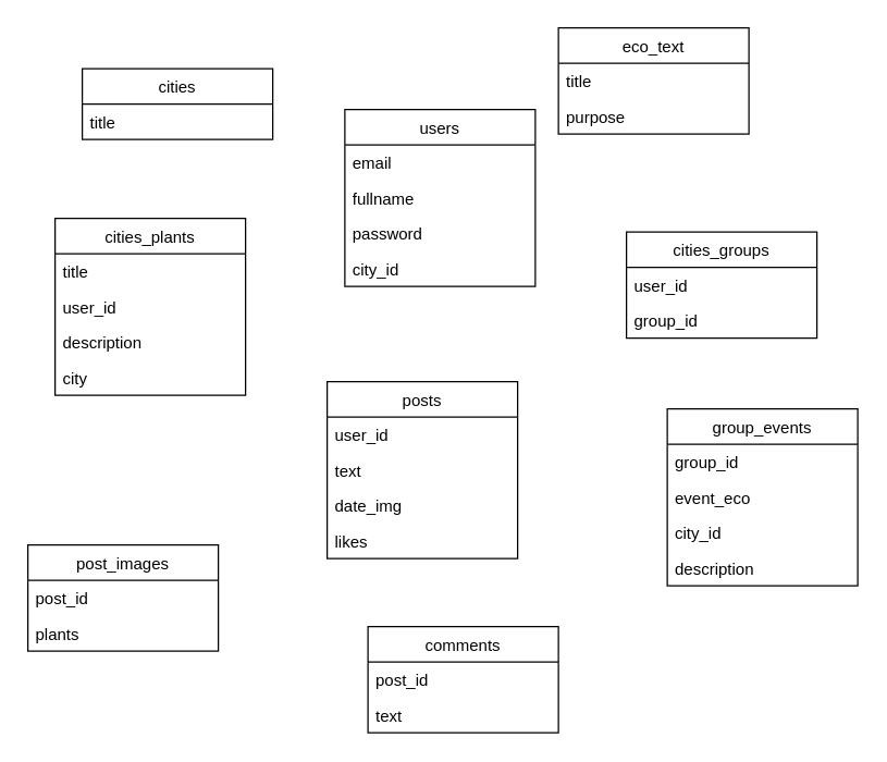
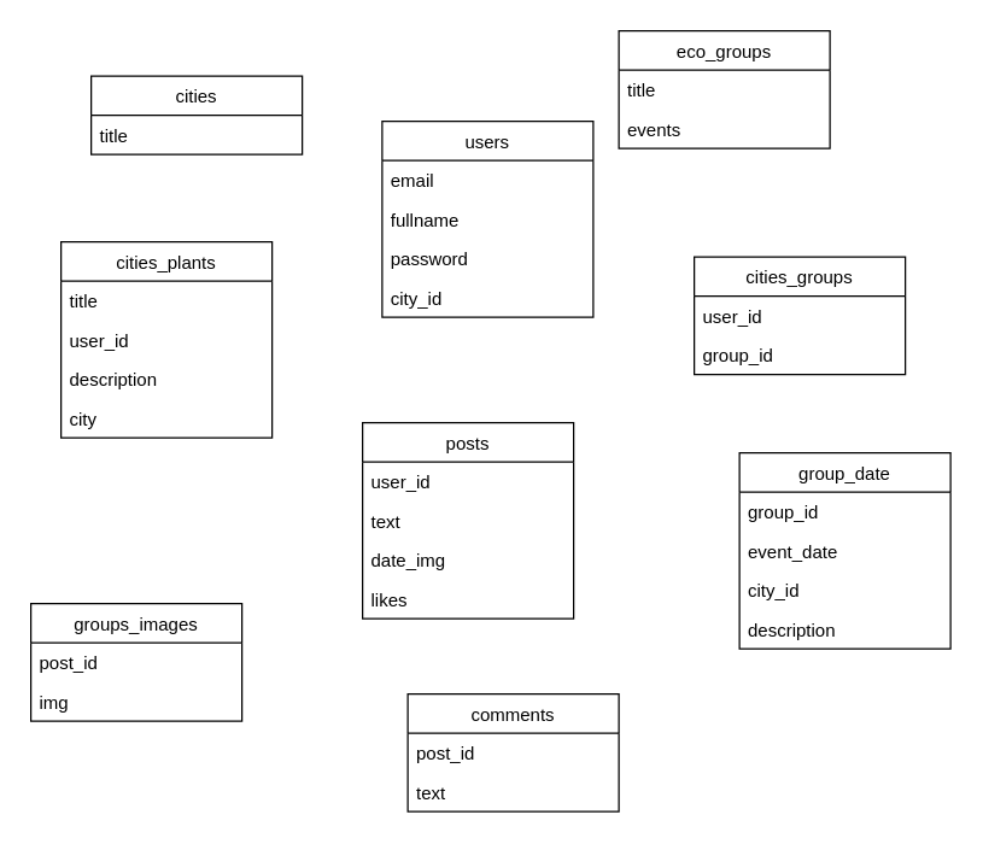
  <mxCell id="0" />
  <mxCell id="1" parent="0" />
  <mxCell id="2" value="users" style="swimlane;fontStyle=0;childLayout=stackLayout;horizontal=1;startSize=26;fillColor=none;horizontalStack=0;resizeParent=1;resizeParentMax=0;resizeLast=0;collapsible=1;marginBottom=0;" vertex="1" parent="1"><mxGeometry x="253" y="80" width="140" height="130" as="geometry" /></mxCell>
  <mxCell id="3" value="email" style="text;strokeColor=none;fillColor=none;align=left;verticalAlign=top;spacingLeft=4;spacingRight=4;overflow=hidden;rotatable=0;points=[[0,0.5],[1,0.5]];portConstraint=eastwest;" vertex="1" parent="2"><mxGeometry y="26" width="140" height="26" as="geometry" /></mxCell>
  <mxCell id="4" value="fullname" style="text;strokeColor=none;fillColor=none;align=left;verticalAlign=top;spacingLeft=4;spacingRight=4;overflow=hidden;rotatable=0;points=[[0,0.5],[1,0.5]];portConstraint=eastwest;" vertex="1" parent="2"><mxGeometry y="52" width="140" height="26" as="geometry" /></mxCell>
  <mxCell id="5" value="password" style="text;strokeColor=none;fillColor=none;align=left;verticalAlign=top;spacingLeft=4;spacingRight=4;overflow=hidden;rotatable=0;points=[[0,0.5],[1,0.5]];portConstraint=eastwest;" vertex="1" parent="2"><mxGeometry y="78" width="140" height="26" as="geometry" /></mxCell>
  <mxCell id="6" value="city_id" style="text;strokeColor=none;fillColor=none;align=left;verticalAlign=top;spacingLeft=4;spacingRight=4;overflow=hidden;rotatable=0;points=[[0,0.5],[1,0.5]];portConstraint=eastwest;" vertex="1" parent="2"><mxGeometry y="104" width="140" height="26" as="geometry" /></mxCell>
  <mxCell id="7" value="cities" style="swimlane;fontStyle=0;childLayout=stackLayout;horizontal=1;startSize=26;fillColor=none;horizontalStack=0;resizeParent=1;resizeParentMax=0;resizeLast=0;collapsible=1;marginBottom=0;" vertex="1" parent="1"><mxGeometry x="60" y="50" width="140" height="52" as="geometry" /></mxCell>
  <mxCell id="8" value="title" style="text;strokeColor=none;fillColor=none;align=left;verticalAlign=top;spacingLeft=4;spacingRight=4;overflow=hidden;rotatable=0;points=[[0,0.5],[1,0.5]];portConstraint=eastwest;" vertex="1" parent="7"><mxGeometry y="26" width="140" height="26" as="geometry" /></mxCell>
  <mxCell id="9" value="cities_plants" style="swimlane;fontStyle=0;childLayout=stackLayout;horizontal=1;startSize=26;fillColor=none;horizontalStack=0;resizeParent=1;resizeParentMax=0;resizeLast=0;collapsible=1;marginBottom=0;" vertex="1" parent="1"><mxGeometry x="40" y="160" width="140" height="130" as="geometry" /></mxCell>
  <mxCell id="10" value="title" style="text;strokeColor=none;fillColor=none;align=left;verticalAlign=top;spacingLeft=4;spacingRight=4;overflow=hidden;rotatable=0;points=[[0,0.5],[1,0.5]];portConstraint=eastwest;" vertex="1" parent="9"><mxGeometry y="26" width="140" height="26" as="geometry" /></mxCell>
  <mxCell id="11" value="user_id" style="text;strokeColor=none;fillColor=none;align=left;verticalAlign=top;spacingLeft=4;spacingRight=4;overflow=hidden;rotatable=0;points=[[0,0.5],[1,0.5]];portConstraint=eastwest;" vertex="1" parent="9"><mxGeometry y="52" width="140" height="26" as="geometry" /></mxCell>
  <mxCell id="12" value="description" style="text;strokeColor=none;fillColor=none;align=left;verticalAlign=top;spacingLeft=4;spacingRight=4;overflow=hidden;rotatable=0;points=[[0,0.5],[1,0.5]];portConstraint=eastwest;" vertex="1" parent="9"><mxGeometry y="78" width="140" height="26" as="geometry" /></mxCell>
  <mxCell id="13" value="city" style="text;strokeColor=none;fillColor=none;align=left;verticalAlign=top;spacingLeft=4;spacingRight=4;overflow=hidden;rotatable=0;points=[[0,0.5],[1,0.5]];portConstraint=eastwest;" vertex="1" parent="9"><mxGeometry y="104" width="140" height="26" as="geometry" /></mxCell>
- <mxCell id="14" value="eco_text" style="swimlane;fontStyle=0;childLayout=stackLayout;horizontal=1;startSize=26;fillColor=none;horizontalStack=0;resizeParent=1;resizeParentMax=0;resizeLast=0;collapsible=1;marginBottom=0;" vertex="1" parent="1"><mxGeometry x="410" y="20" width="140" height="78" as="geometry" /></mxCell>
+ <mxCell id="14" value="eco_groups" style="swimlane;fontStyle=0;childLayout=stackLayout;horizontal=1;startSize=26;fillColor=none;horizontalStack=0;resizeParent=1;resizeParentMax=0;resizeLast=0;collapsible=1;marginBottom=0;" vertex="1" parent="1"><mxGeometry x="410" y="20" width="140" height="78" as="geometry" /></mxCell>
  <mxCell id="15" value="title" style="text;strokeColor=none;fillColor=none;align=left;verticalAlign=top;spacingLeft=4;spacingRight=4;overflow=hidden;rotatable=0;points=[[0,0.5],[1,0.5]];portConstraint=eastwest;" vertex="1" parent="14"><mxGeometry y="26" width="140" height="26" as="geometry" /></mxCell>
- <mxCell id="16" value="purpose" style="text;strokeColor=none;fillColor=none;align=left;verticalAlign=top;spacingLeft=4;spacingRight=4;overflow=hidden;rotatable=0;points=[[0,0.5],[1,0.5]];portConstraint=eastwest;" vertex="1" parent="14"><mxGeometry y="52" width="140" height="26" as="geometry" /></mxCell>
+ <mxCell id="16" value="events" style="text;strokeColor=none;fillColor=none;align=left;verticalAlign=top;spacingLeft=4;spacingRight=4;overflow=hidden;rotatable=0;points=[[0,0.5],[1,0.5]];portConstraint=eastwest;" vertex="1" parent="14"><mxGeometry y="52" width="140" height="26" as="geometry" /></mxCell>
  <mxCell id="17" value="cities_groups" style="swimlane;fontStyle=0;childLayout=stackLayout;horizontal=1;startSize=26;fillColor=none;horizontalStack=0;resizeParent=1;resizeParentMax=0;resizeLast=0;collapsible=1;marginBottom=0;" vertex="1" parent="1"><mxGeometry x="460" y="170" width="140" height="78" as="geometry" /></mxCell>
  <mxCell id="18" value="user_id" style="text;strokeColor=none;fillColor=none;align=left;verticalAlign=top;spacingLeft=4;spacingRight=4;overflow=hidden;rotatable=0;points=[[0,0.5],[1,0.5]];portConstraint=eastwest;" vertex="1" parent="17"><mxGeometry y="26" width="140" height="26" as="geometry" /></mxCell>
  <mxCell id="19" value="group_id" style="text;strokeColor=none;fillColor=none;align=left;verticalAlign=top;spacingLeft=4;spacingRight=4;overflow=hidden;rotatable=0;points=[[0,0.5],[1,0.5]];portConstraint=eastwest;" vertex="1" parent="17"><mxGeometry y="52" width="140" height="26" as="geometry" /></mxCell>
  <mxCell id="20" value="posts" style="swimlane;fontStyle=0;childLayout=stackLayout;horizontal=1;startSize=26;fillColor=none;horizontalStack=0;resizeParent=1;resizeParentMax=0;resizeLast=0;collapsible=1;marginBottom=0;" vertex="1" parent="1"><mxGeometry x="240" y="280" width="140" height="130" as="geometry" /></mxCell>
  <mxCell id="21" value="user_id" style="text;strokeColor=none;fillColor=none;align=left;verticalAlign=top;spacingLeft=4;spacingRight=4;overflow=hidden;rotatable=0;points=[[0,0.5],[1,0.5]];portConstraint=eastwest;" vertex="1" parent="20"><mxGeometry y="26" width="140" height="26" as="geometry" /></mxCell>
  <mxCell id="22" value="text" style="text;strokeColor=none;fillColor=none;align=left;verticalAlign=top;spacingLeft=4;spacingRight=4;overflow=hidden;rotatable=0;points=[[0,0.5],[1,0.5]];portConstraint=eastwest;" vertex="1" parent="20"><mxGeometry y="52" width="140" height="26" as="geometry" /></mxCell>
  <mxCell id="23" value="date_img" style="text;strokeColor=none;fillColor=none;align=left;verticalAlign=top;spacingLeft=4;spacingRight=4;overflow=hidden;rotatable=0;points=[[0,0.5],[1,0.5]];portConstraint=eastwest;" vertex="1" parent="20"><mxGeometry y="78" width="140" height="26" as="geometry" /></mxCell>
  <mxCell id="24" value="likes" style="text;strokeColor=none;fillColor=none;align=left;verticalAlign=top;spacingLeft=4;spacingRight=4;overflow=hidden;rotatable=0;points=[[0,0.5],[1,0.5]];portConstraint=eastwest;" vertex="1" parent="20"><mxGeometry y="104" width="140" height="26" as="geometry" /></mxCell>
- <mxCell id="25" value="group_events" style="swimlane;fontStyle=0;childLayout=stackLayout;horizontal=1;startSize=26;fillColor=none;horizontalStack=0;resizeParent=1;resizeParentMax=0;resizeLast=0;collapsible=1;marginBottom=0;" vertex="1" parent="1"><mxGeometry x="490" y="300" width="140" height="130" as="geometry" /></mxCell>
+ <mxCell id="25" value="group_date" style="swimlane;fontStyle=0;childLayout=stackLayout;horizontal=1;startSize=26;fillColor=none;horizontalStack=0;resizeParent=1;resizeParentMax=0;resizeLast=0;collapsible=1;marginBottom=0;" vertex="1" parent="1"><mxGeometry x="490" y="300" width="140" height="130" as="geometry" /></mxCell>
  <mxCell id="26" value="group_id" style="text;strokeColor=none;fillColor=none;align=left;verticalAlign=top;spacingLeft=4;spacingRight=4;overflow=hidden;rotatable=0;points=[[0,0.5],[1,0.5]];portConstraint=eastwest;" vertex="1" parent="25"><mxGeometry y="26" width="140" height="26" as="geometry" /></mxCell>
- <mxCell id="27" value="event_eco" style="text;strokeColor=none;fillColor=none;align=left;verticalAlign=top;spacingLeft=4;spacingRight=4;overflow=hidden;rotatable=0;points=[[0,0.5],[1,0.5]];portConstraint=eastwest;" vertex="1" parent="25"><mxGeometry y="52" width="140" height="26" as="geometry" /></mxCell>
+ <mxCell id="27" value="event_date" style="text;strokeColor=none;fillColor=none;align=left;verticalAlign=top;spacingLeft=4;spacingRight=4;overflow=hidden;rotatable=0;points=[[0,0.5],[1,0.5]];portConstraint=eastwest;" vertex="1" parent="25"><mxGeometry y="52" width="140" height="26" as="geometry" /></mxCell>
  <mxCell id="28" value="city_id" style="text;strokeColor=none;fillColor=none;align=left;verticalAlign=top;spacingLeft=4;spacingRight=4;overflow=hidden;rotatable=0;points=[[0,0.5],[1,0.5]];portConstraint=eastwest;" vertex="1" parent="25"><mxGeometry y="78" width="140" height="26" as="geometry" /></mxCell>
  <mxCell id="29" value="description" style="text;strokeColor=none;fillColor=none;align=left;verticalAlign=top;spacingLeft=4;spacingRight=4;overflow=hidden;rotatable=0;points=[[0,0.5],[1,0.5]];portConstraint=eastwest;" vertex="1" parent="25"><mxGeometry y="104" width="140" height="26" as="geometry" /></mxCell>
- <mxCell id="30" value="post_images" style="swimlane;fontStyle=0;childLayout=stackLayout;horizontal=1;startSize=26;fillColor=none;horizontalStack=0;resizeParent=1;resizeParentMax=0;resizeLast=0;collapsible=1;marginBottom=0;" vertex="1" parent="1"><mxGeometry x="20" y="400" width="140" height="78" as="geometry" /></mxCell>
+ <mxCell id="30" value="groups_images" style="swimlane;fontStyle=0;childLayout=stackLayout;horizontal=1;startSize=26;fillColor=none;horizontalStack=0;resizeParent=1;resizeParentMax=0;resizeLast=0;collapsible=1;marginBottom=0;" vertex="1" parent="1"><mxGeometry x="20" y="400" width="140" height="78" as="geometry" /></mxCell>
  <mxCell id="31" value="post_id" style="text;strokeColor=none;fillColor=none;align=left;verticalAlign=top;spacingLeft=4;spacingRight=4;overflow=hidden;rotatable=0;points=[[0,0.5],[1,0.5]];portConstraint=eastwest;" vertex="1" parent="30"><mxGeometry y="26" width="140" height="26" as="geometry" /></mxCell>
- <mxCell id="32" value="plants" style="text;strokeColor=none;fillColor=none;align=left;verticalAlign=top;spacingLeft=4;spacingRight=4;overflow=hidden;rotatable=0;points=[[0,0.5],[1,0.5]];portConstraint=eastwest;" vertex="1" parent="30"><mxGeometry y="52" width="140" height="26" as="geometry" /></mxCell>
+ <mxCell id="32" value="img" style="text;strokeColor=none;fillColor=none;align=left;verticalAlign=top;spacingLeft=4;spacingRight=4;overflow=hidden;rotatable=0;points=[[0,0.5],[1,0.5]];portConstraint=eastwest;" vertex="1" parent="30"><mxGeometry y="52" width="140" height="26" as="geometry" /></mxCell>
  <mxCell id="33" value="comments" style="swimlane;fontStyle=0;childLayout=stackLayout;horizontal=1;startSize=26;fillColor=none;horizontalStack=0;resizeParent=1;resizeParentMax=0;resizeLast=0;collapsible=1;marginBottom=0;" vertex="1" parent="1"><mxGeometry x="270" y="460" width="140" height="78" as="geometry" /></mxCell>
  <mxCell id="34" value="post_id" style="text;strokeColor=none;fillColor=none;align=left;verticalAlign=top;spacingLeft=4;spacingRight=4;overflow=hidden;rotatable=0;points=[[0,0.5],[1,0.5]];portConstraint=eastwest;" vertex="1" parent="33"><mxGeometry y="26" width="140" height="26" as="geometry" /></mxCell>
  <mxCell id="35" value="text" style="text;strokeColor=none;fillColor=none;align=left;verticalAlign=top;spacingLeft=4;spacingRight=4;overflow=hidden;rotatable=0;points=[[0,0.5],[1,0.5]];portConstraint=eastwest;" vertex="1" parent="33"><mxGeometry y="52" width="140" height="26" as="geometry" /></mxCell>
